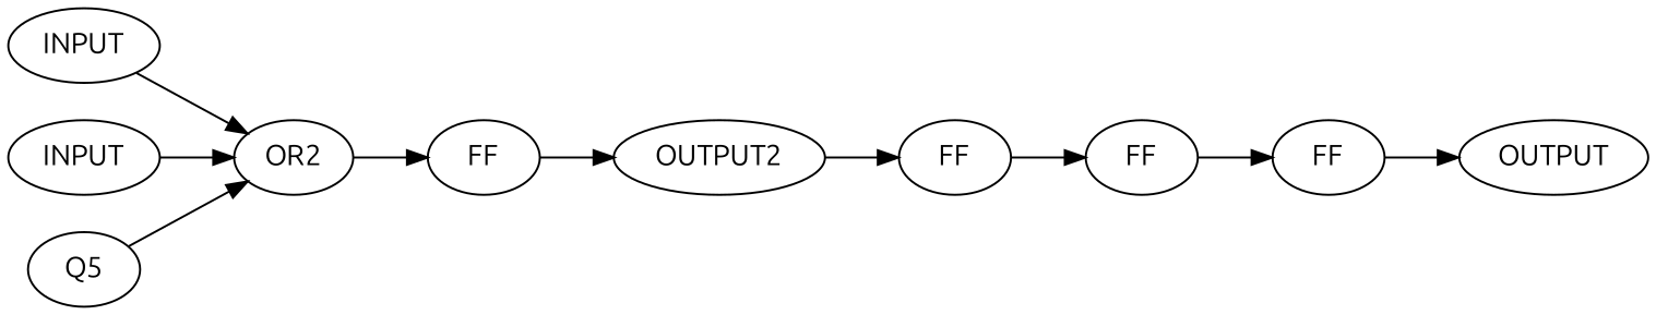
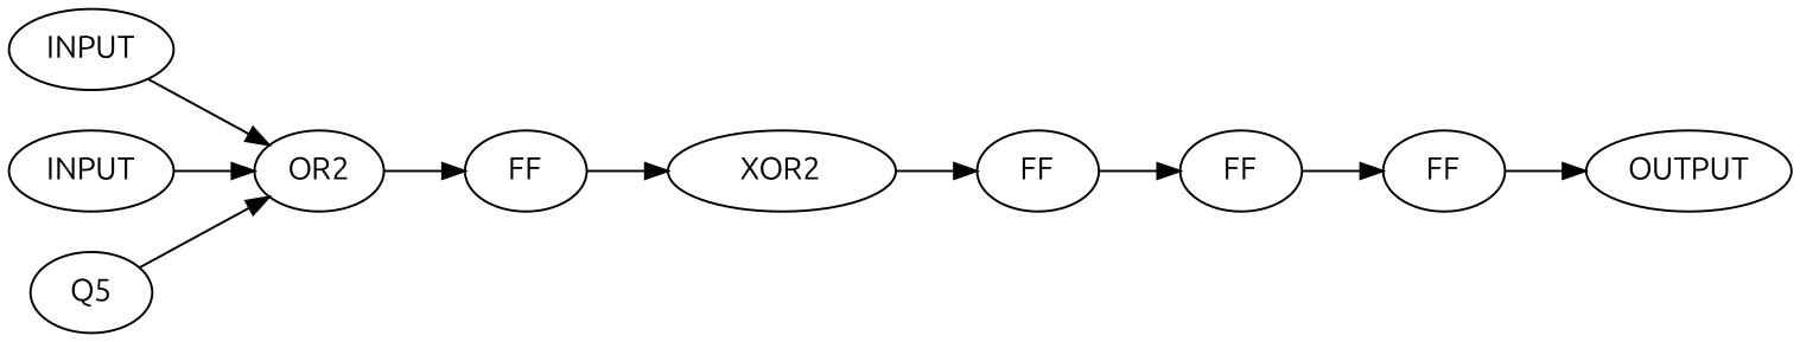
  digraph {
    fontname=Ubuntu
    rankdir=LR
    node [fontname=Ubuntu]
    edge [fontname=Ubuntu]
    n1 [label=INPUT]
    n2 [label=OR2]
    n3 [label=FF]
    n4 [label=INPUT]
-   n5 [label=OUTPUT2]
+   n5 [label=XOR2]
    n6 [label=FF]
    n7 [label=FF]
    n8 [label=FF]
    n9 [label=OUTPUT]
    Q5
    n1 -> n2
    n2 -> n3
    n3 -> n5
    n4 -> n2
    n5 -> n6
    n6 -> n7
    n7 -> n8
    n8 -> n9
    Q5 -> n2
  }
